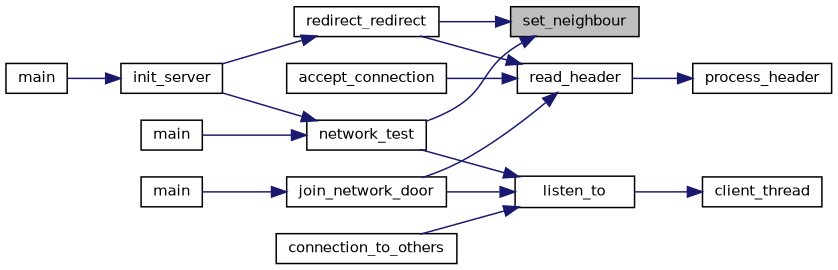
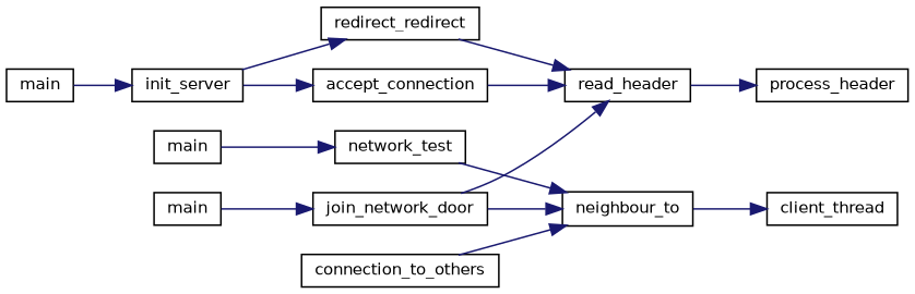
  digraph {
    rankdir=RL
    node [color=black fillcolor=white fontname=Helvetica fontsize=10 shape=record style=filled]
    edge [color=midnightblue dir=back fontname=Helvetica fontsize=10 labelfontname=Helvetica labelfontsize=10 style=solid]
-   n1 [fillcolor=grey75 fontcolor=black height=0.2 label=set_neighbour width=0.4]
    n2 [height=0.2 label=network_test width=0.4]
    n3 [height=0.2 label=redirect_redirect width=0.4]
    n4 [height=0.2 label=main width=0.4]
    n5 [height=0.2 label=init_server width=0.4]
    n6 [height=0.2 label=process_header width=0.4]
    n7 [height=0.2 label=read_header width=0.4]
    n8 [height=0.2 label=accept_connection width=0.4]
    n9 [height=0.2 label=join_network_door width=0.4]
    n10 [height=0.2 label=client_thread width=0.4]
-   n11 [height=0.2 label=listen_to width=0.4]
+   n11 [height=0.2 label=neighbour_to width=0.4]
    n12 [height=0.2 label=main width=0.4]
    n13 [height=0.2 label=main width=0.4]
    n14 [height=0.2 label=connection_to_others width=0.4]
-   n1 -> n2
-   n1 -> n3
    n2 -> n4
    n3 -> n5
    n5 -> n13
    n6 -> n7
    n7 -> n3
    n7 -> n8
    n7 -> n9
-   n2 -> n5
+   n8 -> n5
    n9 -> n12
    n10 -> n11
    n11 -> n2
    n11 -> n9
    n11 -> n14
  }
